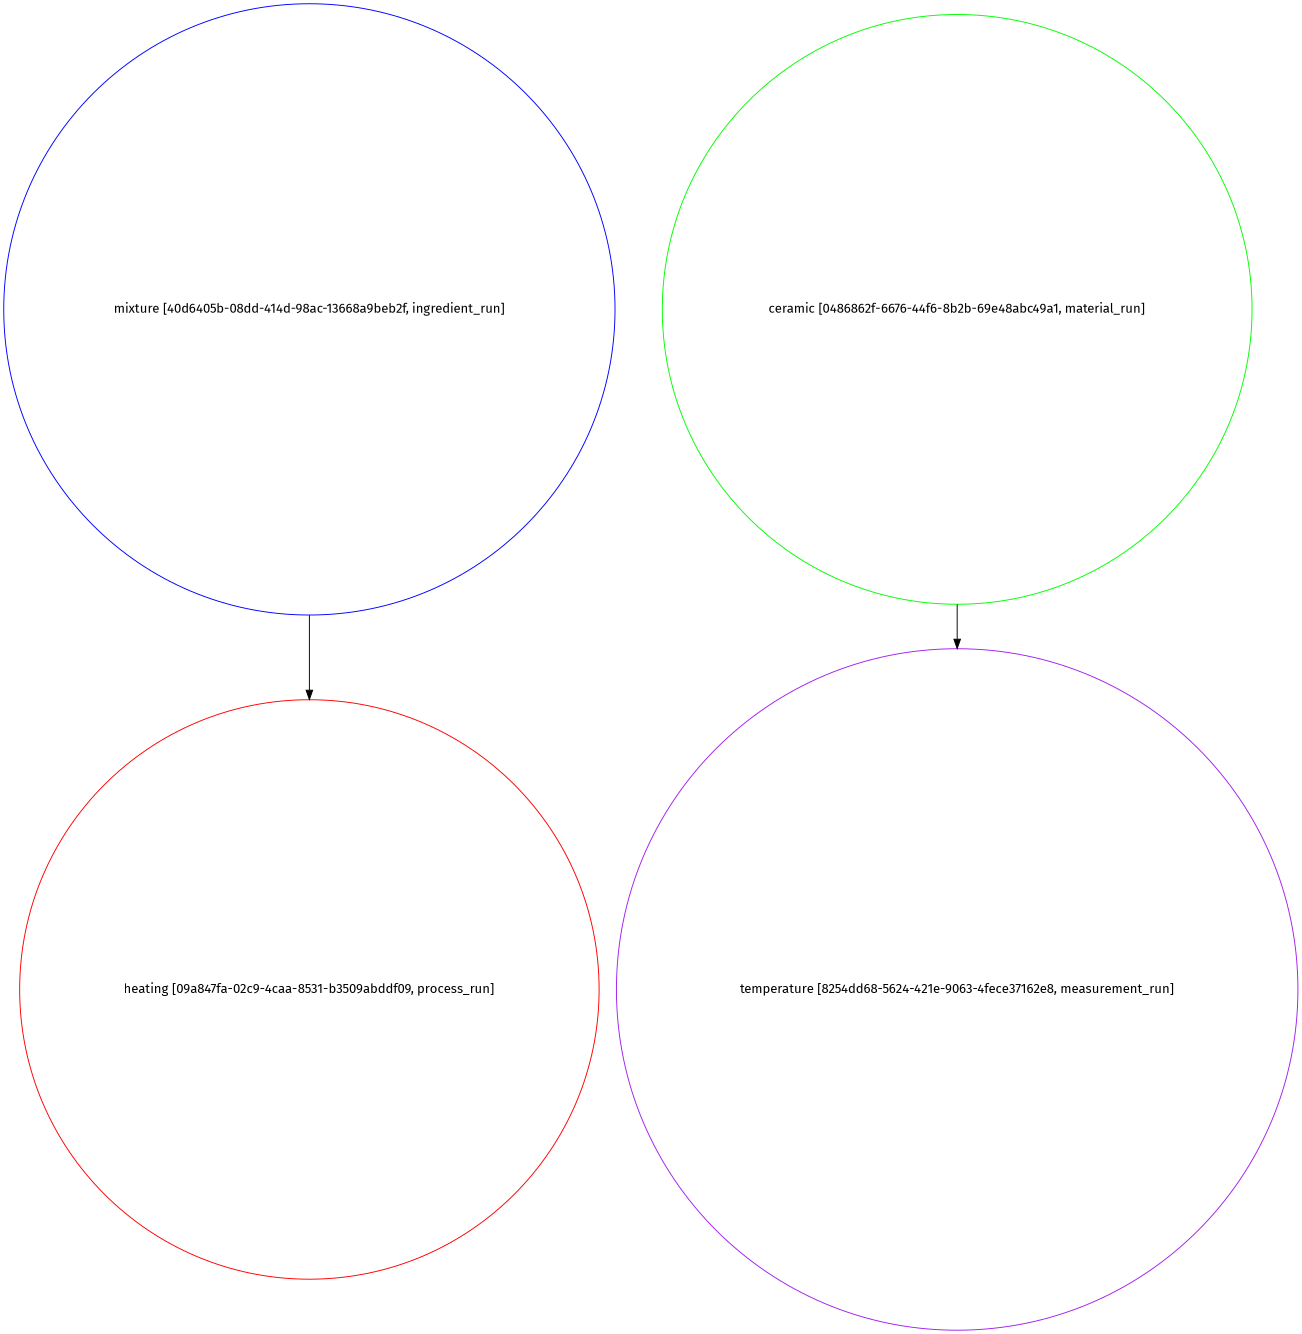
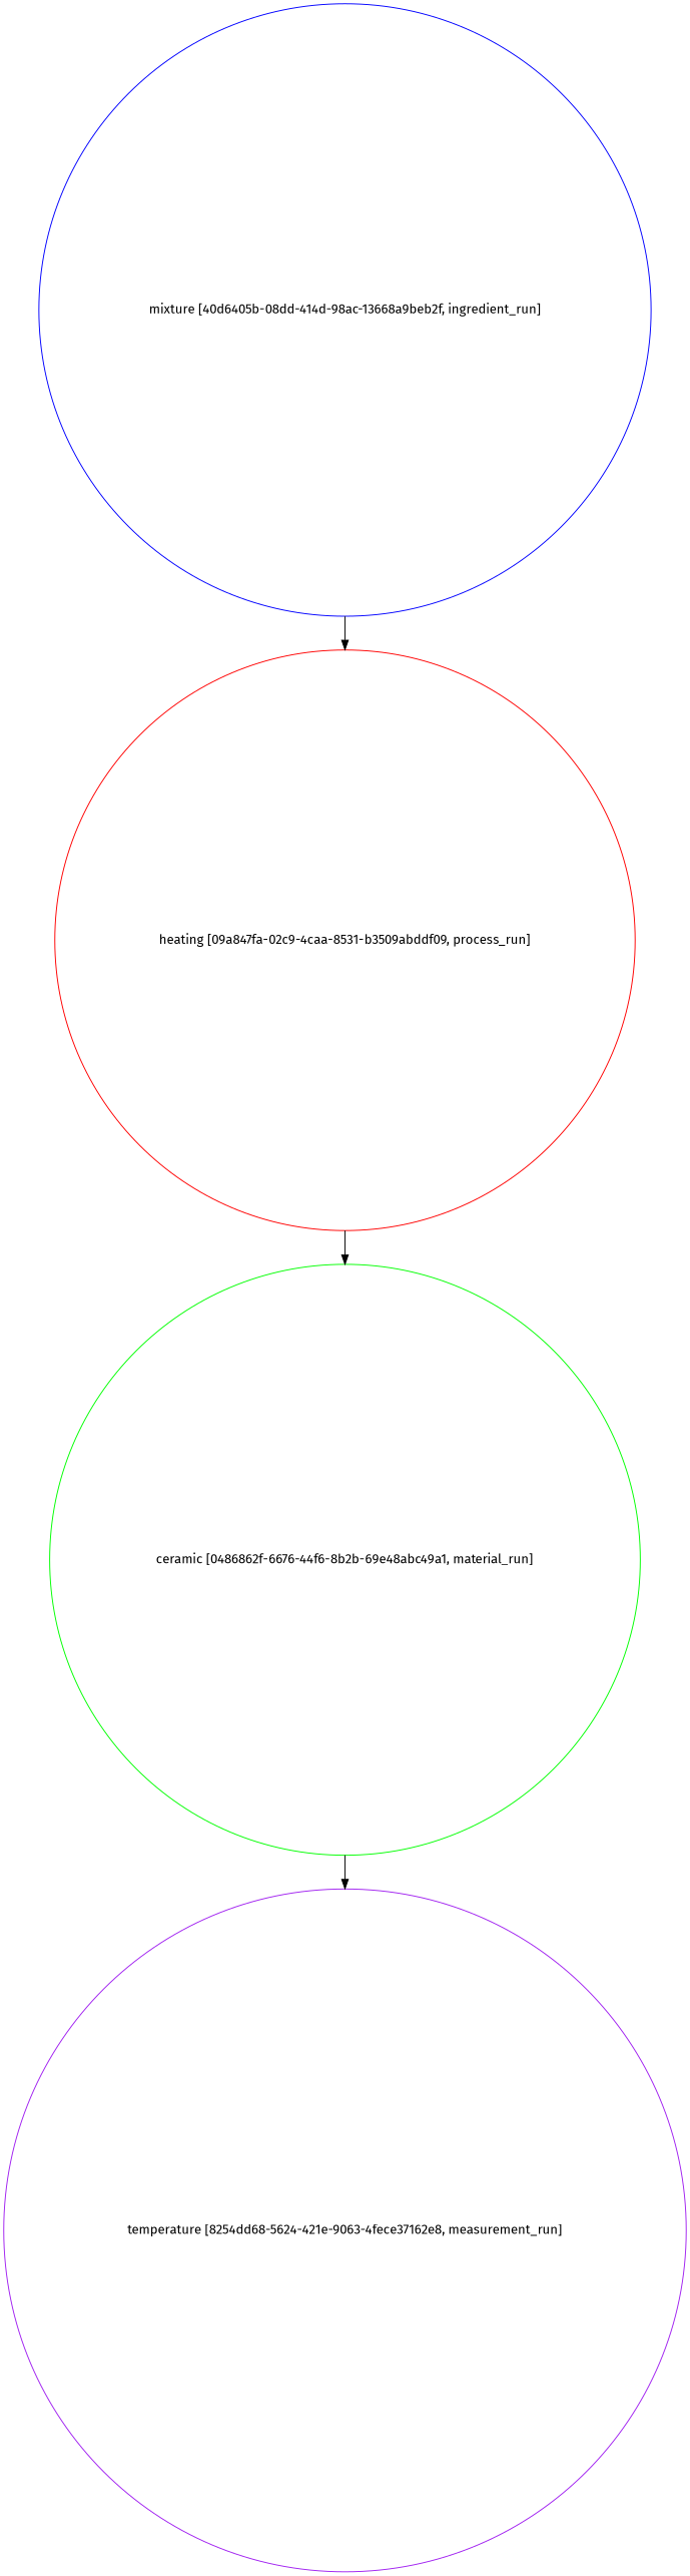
  strict digraph {
    fontname="Fira Sans"
    node [shape=circle fontname="Fira Sans"]
    edge [fontname="Fira Sans"]
    "mixture [40d6405b-08dd-414d-98ac-13668a9beb2f, ingredient_run]" [color=blue height=9.0631 object="{\"absolute_quantity\": null, \"file_links\": [], \"labels\": [], \"mass_fraction\": null, \"material\": null, \"name\": \"mixture\", \"notes\": null, \"number_fraction\": null, \"process\": {\"id\": \"09a847fa-02c9-4caa-8531-b3509abddf09\", \"scope\": \"auto\", \"type\": \"link_by_uid\"}, \"spec\": {\"id\": \"ddf3e949-a0a5-4e1a-bdb6-c84593a9b20a\", \"scope\": \"auto\", \"type\": \"link_by_uid\"}, \"tags\": [], \"type\": \"ingredient_run\", \"uids\": {\"auto\": \"40d6405b-08dd-414d-98ac-13668a9beb2f\"}, \"volume_fraction\": null}" type=ingredient_run uuid="40d6405b-08dd-414d-98ac-13668a9beb2f" width=9.0631]
    "heating [09a847fa-02c9-4caa-8531-b3509abddf09, process_run]" [color=red height=8.5937 object="{\"conditions\": [], \"file_links\": [], \"name\": \"heating\", \"notes\": null, \"parameters\": [], \"source\": null, \"spec\": {\"id\": \"963d83ac-be37-49d1-8b32-40c350bdc602\", \"scope\": \"auto\", \"type\": \"link_by_uid\"}, \"tags\": [], \"type\": \"process_run\", \"uids\": {\"auto\": \"09a847fa-02c9-4caa-8531-b3509abddf09\"}}" type=process_run uuid="09a847fa-02c9-4caa-8531-b3509abddf09" width=8.5937]
    "ceramic [0486862f-6676-44f6-8b2b-69e48abc49a1, material_run]" [color=green height=8.7562 object="{\"file_links\": [], \"name\": \"ceramic\", \"notes\": null, \"process\": {\"id\": \"09a847fa-02c9-4caa-8531-b3509abddf09\", \"scope\": \"auto\", \"type\": \"link_by_uid\"}, \"sample_type\": \"unknown\", \"spec\": {\"id\": \"e6b396fd-5146-4da1-9575-4d818aa666fe\", \"scope\": \"auto\", \"type\": \"link_by_uid\"}, \"tags\": [], \"type\": \"material_run\", \"uids\": {\"auto\": \"0486862f-6676-44f6-8b2b-69e48abc49a1\"}}" type=material_run uuid="0486862f-6676-44f6-8b2b-69e48abc49a1" width=8.7562]
    "temperature [8254dd68-5624-421e-9063-4fece37162e8, measurement_run]" [color=purple height=10.11 object="{\"conditions\": [], \"file_links\": [], \"material\": {\"id\": \"0486862f-6676-44f6-8b2b-69e48abc49a1\", \"scope\": \"auto\", \"type\": \"link_by_uid\"}, \"name\": \"temperature\", \"notes\": null, \"parameters\": [], \"properties\": [], \"source\": null, \"spec\": {\"id\": \"711837dd-f6db-4399-85a0-2bd55e704cde\", \"scope\": \"auto\", \"type\": \"link_by_uid\"}, \"tags\": [], \"type\": \"measurement_run\", \"uids\": {\"auto\": \"8254dd68-5624-421e-9063-4fece37162e8\"}}" type=measurement_run uuid="8254dd68-5624-421e-9063-4fece37162e8" width=10.11]
    "mixture [40d6405b-08dd-414d-98ac-13668a9beb2f, ingredient_run]" -> "heating [09a847fa-02c9-4caa-8531-b3509abddf09, process_run]"
+   "heating [09a847fa-02c9-4caa-8531-b3509abddf09, process_run]" -> "ceramic [0486862f-6676-44f6-8b2b-69e48abc49a1, material_run]"
    "ceramic [0486862f-6676-44f6-8b2b-69e48abc49a1, material_run]" -> "temperature [8254dd68-5624-421e-9063-4fece37162e8, measurement_run]"
  }
